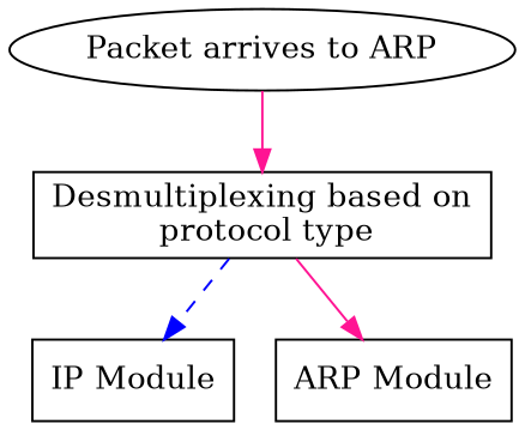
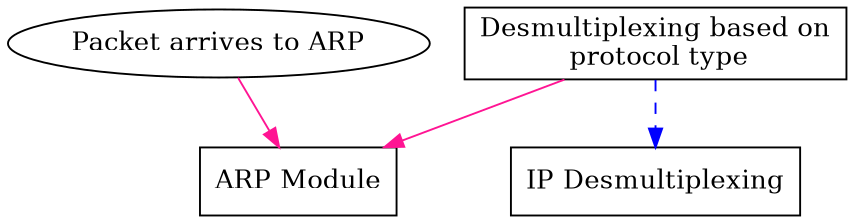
  digraph {
    node [shape=box]
    edge [color=deeppink style=solid]
    n1 [label="Packet arrives to ARP" shape=""]
    n2 [label="Desmultiplexing based on\n protocol type"]
-   "IP Module"
+   "IP Module" [label="IP Desmultiplexing"]
    "ARP Module"
-   n1 -> n2
+   n1 -> "ARP Module"
    n2 -> "IP Module" [color=blue style=dashed]
    n2 -> "ARP Module"
  }
